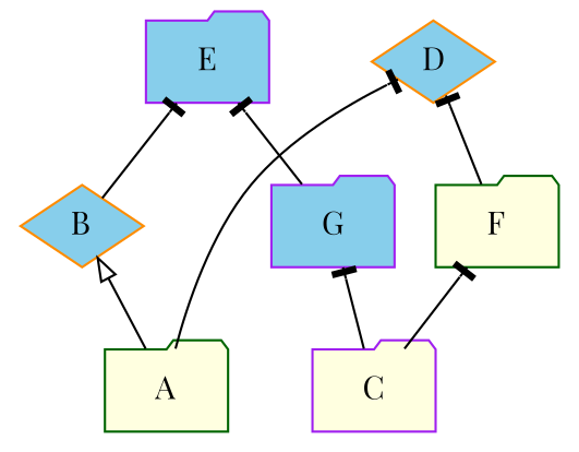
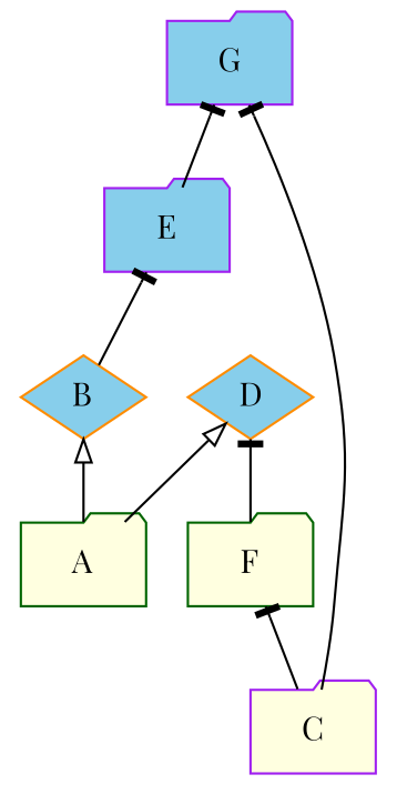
  digraph {
    fontname="Playfair Display"
    rankdir=BT
    node [color=purple fillcolor=skyblue fontname="Playfair Display" shape=folder style=filled]
    edge [arrowhead=tee fontname="Playfair Display"]
    n1 [color=darkgreen fillcolor=lightyellow label=A]
    n2 [color=darkorange label=B shape=diamond]
    n3 [color=darkorange label=D shape=diamond]
    n4 [label=E]
    n5 [label=G]
    n6 [fillcolor=lightyellow label=C]
    n7 [color=darkgreen fillcolor=lightyellow label=F]
    n1 -> n2 [arrowhead=onormal]
-   n1 -> n3
+   n1 -> n3 [arrowhead=onormal]
    n2 -> n4
-   n5 -> n4
+   n4 -> n5
    n6 -> n5
    n6 -> n7
    n7 -> n3
  }
